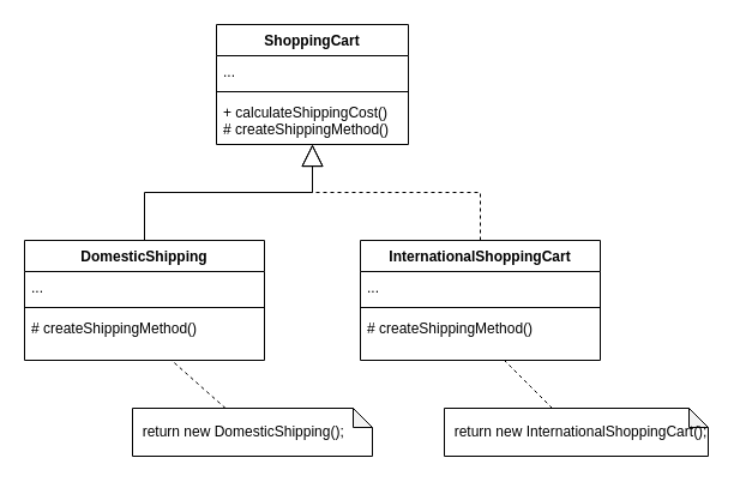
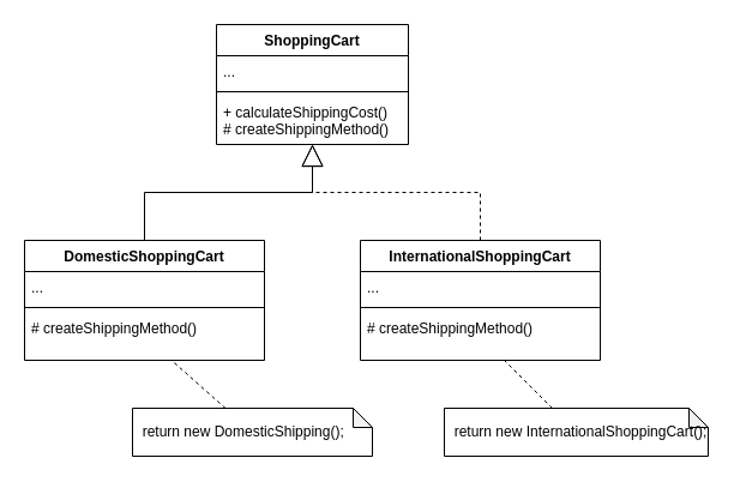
  <mxCell id="0" />
  <mxCell id="1" parent="0" />
  <mxCell id="2" value="ShoppingCart" style="swimlane;fontStyle=1;align=center;verticalAlign=top;childLayout=stackLayout;horizontal=1;startSize=26;horizontalStack=0;resizeParent=1;resizeParentMax=0;resizeLast=0;collapsible=1;marginBottom=0;whiteSpace=wrap;html=1;" vertex="1" parent="1"><mxGeometry x="180" y="20" width="160" height="100" as="geometry" /></mxCell>
  <mxCell id="3" value="..." style="text;strokeColor=none;fillColor=none;align=left;verticalAlign=top;spacingLeft=4;spacingRight=4;overflow=hidden;rotatable=0;points=[[0,0.5],[1,0.5]];portConstraint=eastwest;whiteSpace=wrap;html=1;" vertex="1" parent="2"><mxGeometry y="26" width="160" height="26" as="geometry" /></mxCell>
  <mxCell id="4" value="" style="line;strokeWidth=1;fillColor=none;align=left;verticalAlign=middle;spacingTop=-1;spacingLeft=3;spacingRight=3;rotatable=0;labelPosition=right;points=[];portConstraint=eastwest;strokeColor=inherit;" vertex="1" parent="2"><mxGeometry y="52" width="160" height="8" as="geometry" /></mxCell>
  <mxCell id="5" value="+ calculateShippingCost()&lt;br&gt;# createShippingMethod()" style="text;strokeColor=none;fillColor=none;align=left;verticalAlign=top;spacingLeft=4;spacingRight=4;overflow=hidden;rotatable=0;points=[[0,0.5],[1,0.5]];portConstraint=eastwest;whiteSpace=wrap;html=1;" vertex="1" parent="2"><mxGeometry y="60" width="160" height="40" as="geometry" /></mxCell>
- <mxCell id="6" value="DomesticShipping" style="swimlane;fontStyle=1;align=center;verticalAlign=top;childLayout=stackLayout;horizontal=1;startSize=26;horizontalStack=0;resizeParent=1;resizeParentMax=0;resizeLast=0;collapsible=1;marginBottom=0;whiteSpace=wrap;html=1;" vertex="1" parent="1"><mxGeometry x="20" y="200" width="200" height="100" as="geometry" /></mxCell>
+ <mxCell id="6" value="DomesticShoppingCart" style="swimlane;fontStyle=1;align=center;verticalAlign=top;childLayout=stackLayout;horizontal=1;startSize=26;horizontalStack=0;resizeParent=1;resizeParentMax=0;resizeLast=0;collapsible=1;marginBottom=0;whiteSpace=wrap;html=1;" vertex="1" parent="1"><mxGeometry x="20" y="200" width="200" height="100" as="geometry" /></mxCell>
  <mxCell id="7" value="..." style="text;strokeColor=none;fillColor=none;align=left;verticalAlign=top;spacingLeft=4;spacingRight=4;overflow=hidden;rotatable=0;points=[[0,0.5],[1,0.5]];portConstraint=eastwest;whiteSpace=wrap;html=1;" vertex="1" parent="6"><mxGeometry y="26" width="200" height="26" as="geometry" /></mxCell>
  <mxCell id="8" value="" style="line;strokeWidth=1;fillColor=none;align=left;verticalAlign=middle;spacingTop=-1;spacingLeft=3;spacingRight=3;rotatable=0;labelPosition=right;points=[];portConstraint=eastwest;strokeColor=inherit;" vertex="1" parent="6"><mxGeometry y="52" width="200" height="8" as="geometry" /></mxCell>
  <mxCell id="9" value="# createShippingMethod()" style="text;strokeColor=none;fillColor=none;align=left;verticalAlign=top;spacingLeft=4;spacingRight=4;overflow=hidden;rotatable=0;points=[[0,0.5],[1,0.5]];portConstraint=eastwest;whiteSpace=wrap;html=1;" vertex="1" parent="6"><mxGeometry y="60" width="200" height="40" as="geometry" /></mxCell>
  <mxCell id="10" value="InternationalShoppingCart" style="swimlane;fontStyle=1;align=center;verticalAlign=top;childLayout=stackLayout;horizontal=1;startSize=26;horizontalStack=0;resizeParent=1;resizeParentMax=0;resizeLast=0;collapsible=1;marginBottom=0;whiteSpace=wrap;html=1;" vertex="1" parent="1"><mxGeometry x="300" y="200" width="200" height="100" as="geometry" /></mxCell>
  <mxCell id="11" value="..." style="text;strokeColor=none;fillColor=none;align=left;verticalAlign=top;spacingLeft=4;spacingRight=4;overflow=hidden;rotatable=0;points=[[0,0.5],[1,0.5]];portConstraint=eastwest;whiteSpace=wrap;html=1;" vertex="1" parent="10"><mxGeometry y="26" width="200" height="26" as="geometry" /></mxCell>
  <mxCell id="12" value="" style="line;strokeWidth=1;fillColor=none;align=left;verticalAlign=middle;spacingTop=-1;spacingLeft=3;spacingRight=3;rotatable=0;labelPosition=right;points=[];portConstraint=eastwest;strokeColor=inherit;" vertex="1" parent="10"><mxGeometry y="52" width="200" height="8" as="geometry" /></mxCell>
  <mxCell id="13" value="# createShippingMethod()" style="text;strokeColor=none;fillColor=none;align=left;verticalAlign=top;spacingLeft=4;spacingRight=4;overflow=hidden;rotatable=0;points=[[0,0.5],[1,0.5]];portConstraint=eastwest;whiteSpace=wrap;html=1;" vertex="1" parent="10"><mxGeometry y="60" width="200" height="40" as="geometry" /></mxCell>
  <mxCell id="14" value="" style="endArrow=block;endSize=16;endFill=0;html=1;rounded=0;edgeStyle=orthogonalEdgeStyle;" edge="1" parent="1" source="6" target="2"><mxGeometry width="160" relative="1" as="geometry"><mxPoint x="150" y="410" as="sourcePoint" /><mxPoint x="310" y="410" as="targetPoint" /></mxGeometry></mxCell>
  <mxCell id="15" value="" style="endArrow=block;endSize=16;endFill=0;html=1;rounded=0;edgeStyle=orthogonalEdgeStyle;dashed=1;" edge="1" parent="1" source="10" target="2"><mxGeometry width="160" relative="1" as="geometry"><mxPoint x="370" y="360" as="sourcePoint" /><mxPoint x="530" y="360" as="targetPoint" /></mxGeometry></mxCell>
  <mxCell id="16" value="&amp;nbsp; return new DomesticShipping();" style="shape=note;whiteSpace=wrap;html=1;backgroundOutline=1;darkOpacity=0.05;size=16;align=left;" vertex="1" parent="1"><mxGeometry x="110" y="340" width="200" height="40" as="geometry" /></mxCell>
  <mxCell id="17" value="" style="endArrow=none;dashed=1;html=1;rounded=0;" edge="1" parent="1" source="16" target="9"><mxGeometry width="50" height="50" relative="1" as="geometry"><mxPoint x="260" y="430" as="sourcePoint" /><mxPoint x="310" y="380" as="targetPoint" /></mxGeometry></mxCell>
  <mxCell id="18" value="&amp;nbsp; return new InternationalShoppingCart();" style="shape=note;whiteSpace=wrap;html=1;backgroundOutline=1;darkOpacity=0.05;size=16;align=left;" vertex="1" parent="1"><mxGeometry x="370" y="340" width="220" height="40" as="geometry" /></mxCell>
  <mxCell id="19" value="" style="endArrow=none;dashed=1;html=1;rounded=0;" edge="1" parent="1" source="18" target="13"><mxGeometry width="50" height="50" relative="1" as="geometry"><mxPoint x="546" y="430" as="sourcePoint" /><mxPoint x="420" y="300" as="targetPoint" /></mxGeometry></mxCell>
